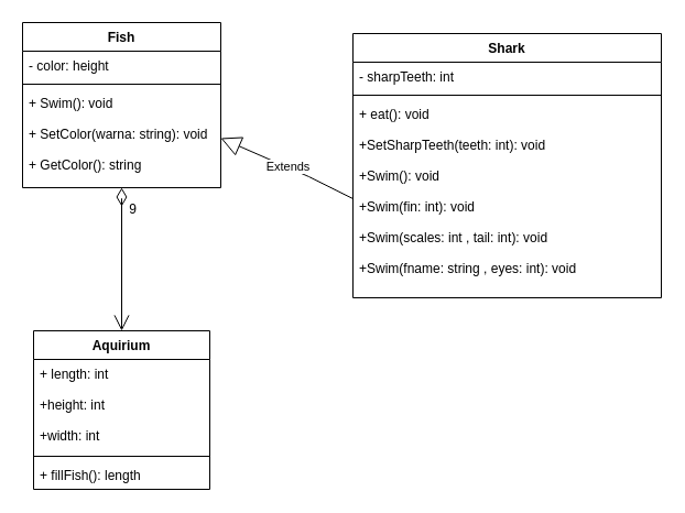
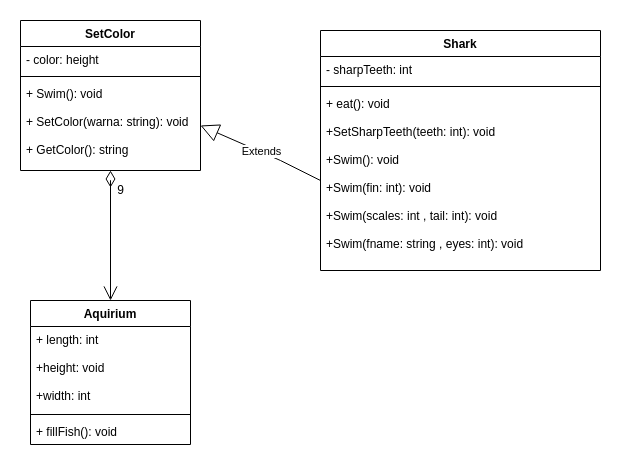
  <mxCell id="0" />
  <mxCell id="1" parent="0" />
  <mxCell id="2" value="Extends" style="endArrow=block;endSize=16;endFill=0;html=1;exitX=0;exitY=0.5;exitDx=0;exitDy=0;entryX=1;entryY=0.5;entryDx=0;entryDy=0;rounded=0;" parent="1" source="6" target="16" edge="1"><mxGeometry width="160" relative="1" as="geometry"><mxPoint x="340" y="190" as="sourcePoint" /><mxPoint x="260" y="150" as="targetPoint" /><Array as="points"><mxPoint x="280" y="160" /></Array></mxGeometry></mxCell>
  <mxCell id="3" value="Shark" style="swimlane;fontStyle=1;align=center;verticalAlign=top;childLayout=stackLayout;horizontal=1;startSize=26;horizontalStack=0;resizeParent=1;resizeParentMax=0;resizeLast=0;collapsible=1;marginBottom=0;" parent="1" vertex="1"><mxGeometry x="320" y="30" width="280" height="240" as="geometry" /></mxCell>
  <mxCell id="4" value="- sharpTeeth: int" style="text;strokeColor=none;fillColor=none;align=left;verticalAlign=top;spacingLeft=4;spacingRight=4;overflow=hidden;rotatable=0;points=[[0,0.5],[1,0.5]];portConstraint=eastwest;" parent="3" vertex="1"><mxGeometry y="26" width="280" height="26" as="geometry" /></mxCell>
  <mxCell id="5" value="" style="line;strokeWidth=1;fillColor=none;align=left;verticalAlign=middle;spacingTop=-1;spacingLeft=3;spacingRight=3;rotatable=0;labelPosition=right;points=[];portConstraint=eastwest;" parent="3" vertex="1"><mxGeometry y="52" width="280" height="8" as="geometry" /></mxCell>
  <mxCell id="6" value="+ eat(): void&#10;&#10;+SetSharpTeeth(teeth: int): void&#10;&#10;+Swim(): void&#10;&#10;+Swim(fin: int): void&#10;&#10;+Swim(scales: int , tail: int): void&#10;&#10;+Swim(fname: string , eyes: int): void" style="text;strokeColor=none;fillColor=none;align=left;verticalAlign=top;spacingLeft=4;spacingRight=4;overflow=hidden;rotatable=0;points=[[0,0.5],[1,0.5]];portConstraint=eastwest;" parent="3" vertex="1"><mxGeometry y="60" width="280" height="180" as="geometry" /></mxCell>
  <mxCell id="7" value="" style="endArrow=open;html=1;endSize=12;startArrow=diamondThin;startSize=14;startFill=0;edgeStyle=orthogonalEdgeStyle;align=left;verticalAlign=bottom;rounded=0;" edge="1" parent="1"><mxGeometry x="-1" y="3" relative="1" as="geometry"><mxPoint x="110" y="170" as="sourcePoint" /><mxPoint x="110" y="300" as="targetPoint" /><Array as="points"><mxPoint x="110" y="180" /><mxPoint x="110" y="180" /></Array></mxGeometry></mxCell>
  <mxCell id="8" value="Aquirium" style="swimlane;fontStyle=1;align=center;verticalAlign=top;childLayout=stackLayout;horizontal=1;startSize=26;horizontalStack=0;resizeParent=1;resizeParentMax=0;resizeLast=0;collapsible=1;marginBottom=0;" parent="1" vertex="1"><mxGeometry x="30" y="300" width="160" height="144" as="geometry" /></mxCell>
- <mxCell id="9" value="+ length: int&#10;&#10;+height: int&#10;&#10;+width: int" style="text;strokeColor=none;fillColor=none;align=left;verticalAlign=top;spacingLeft=4;spacingRight=4;overflow=hidden;rotatable=0;points=[[0,0.5],[1,0.5]];portConstraint=eastwest;" parent="8" vertex="1"><mxGeometry y="26" width="160" height="84" as="geometry" /></mxCell>
+ <mxCell id="9" value="+ length: int&#10;&#10;+height: void&#10;&#10;+width: int" style="text;strokeColor=none;fillColor=none;align=left;verticalAlign=top;spacingLeft=4;spacingRight=4;overflow=hidden;rotatable=0;points=[[0,0.5],[1,0.5]];portConstraint=eastwest;" parent="8" vertex="1"><mxGeometry y="26" width="160" height="84" as="geometry" /></mxCell>
  <mxCell id="10" value="" style="line;strokeWidth=1;fillColor=none;align=left;verticalAlign=middle;spacingTop=-1;spacingLeft=3;spacingRight=3;rotatable=0;labelPosition=right;points=[];portConstraint=eastwest;" parent="8" vertex="1"><mxGeometry y="110" width="160" height="8" as="geometry" /></mxCell>
- <mxCell id="11" value="+ fillFish(): length" style="text;strokeColor=none;fillColor=none;align=left;verticalAlign=top;spacingLeft=4;spacingRight=4;overflow=hidden;rotatable=0;points=[[0,0.5],[1,0.5]];portConstraint=eastwest;" parent="8" vertex="1"><mxGeometry y="118" width="160" height="26" as="geometry" /></mxCell>
+ <mxCell id="11" value="+ fillFish(): void" style="text;strokeColor=none;fillColor=none;align=left;verticalAlign=top;spacingLeft=4;spacingRight=4;overflow=hidden;rotatable=0;points=[[0,0.5],[1,0.5]];portConstraint=eastwest;" parent="8" vertex="1"><mxGeometry y="118" width="160" height="26" as="geometry" /></mxCell>
  <mxCell id="12" value="9" style="text;html=1;align=center;verticalAlign=middle;resizable=0;points=[];autosize=1;" vertex="1" parent="1"><mxGeometry x="110" y="180" width="20" height="20" as="geometry" /></mxCell>
- <mxCell id="13" value="Fish" style="swimlane;fontStyle=1;align=center;verticalAlign=top;childLayout=stackLayout;horizontal=1;startSize=26;horizontalStack=0;resizeParent=1;resizeParentMax=0;resizeLast=0;collapsible=1;marginBottom=0;" parent="1" vertex="1"><mxGeometry x="20" y="20" width="180" height="150" as="geometry" /></mxCell>
+ <mxCell id="13" value="SetColor" style="swimlane;fontStyle=1;align=center;verticalAlign=top;childLayout=stackLayout;horizontal=1;startSize=26;horizontalStack=0;resizeParent=1;resizeParentMax=0;resizeLast=0;collapsible=1;marginBottom=0;" parent="1" vertex="1"><mxGeometry x="20" y="20" width="180" height="150" as="geometry" /></mxCell>
  <mxCell id="14" value="- color: height " style="text;strokeColor=none;fillColor=none;align=left;verticalAlign=top;spacingLeft=4;spacingRight=4;overflow=hidden;rotatable=0;points=[[0,0.5],[1,0.5]];portConstraint=eastwest;" parent="13" vertex="1"><mxGeometry y="26" width="180" height="26" as="geometry" /></mxCell>
  <mxCell id="15" value="" style="line;strokeWidth=1;fillColor=none;align=left;verticalAlign=middle;spacingTop=-1;spacingLeft=3;spacingRight=3;rotatable=0;labelPosition=right;points=[];portConstraint=eastwest;" parent="13" vertex="1"><mxGeometry y="52" width="180" height="8" as="geometry" /></mxCell>
  <mxCell id="16" value="+ Swim(): void&#10;&#10;+ SetColor(warna: string): void&#10;&#10;+ GetColor(): string" style="text;strokeColor=none;fillColor=none;align=left;verticalAlign=top;spacingLeft=4;spacingRight=4;overflow=hidden;rotatable=0;points=[[0,0.5],[1,0.5]];portConstraint=eastwest;" parent="13" vertex="1"><mxGeometry y="60" width="180" height="90" as="geometry" /></mxCell>
